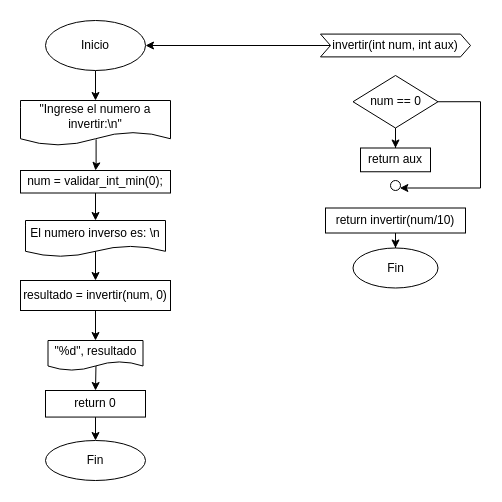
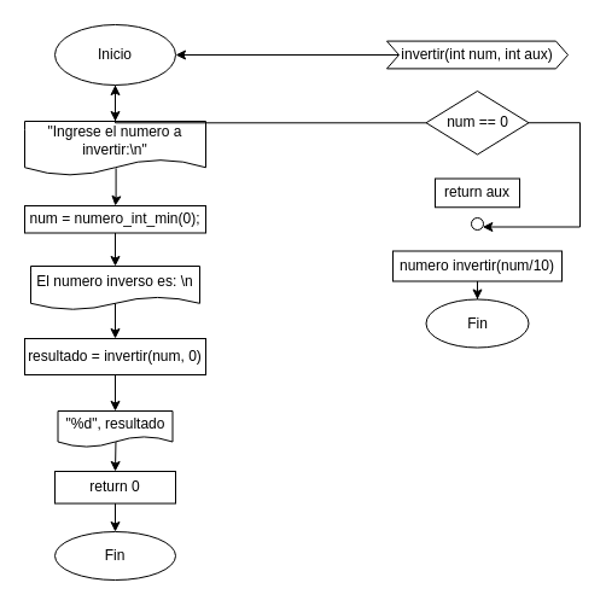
  <mxCell id="0" />
  <mxCell id="1" parent="0" />
  <mxCell id="2" value="" style="edgeStyle=orthogonalEdgeStyle;rounded=0;orthogonalLoop=1;jettySize=auto;html=1;" parent="1" source="3" target="5" edge="1"><mxGeometry relative="1" as="geometry" /></mxCell>
  <mxCell id="3" value="Inicio" style="ellipse;whiteSpace=wrap;html=1;" parent="1" vertex="1"><mxGeometry x="45" y="20" width="100" height="50" as="geometry" /></mxCell>
  <mxCell id="4" value="" style="edgeStyle=orthogonalEdgeStyle;rounded=0;orthogonalLoop=1;jettySize=auto;html=1;exitX=0.504;exitY=0.863;exitDx=0;exitDy=0;exitPerimeter=0;" parent="1" source="5" target="7" edge="1"><mxGeometry relative="1" as="geometry" /></mxCell>
  <mxCell id="5" value="&quot;Ingrese el numero a invertir:\n&quot;" style="shape=document;whiteSpace=wrap;html=1;boundedLbl=1;" parent="1" vertex="1"><mxGeometry x="20" y="100" width="150" height="45" as="geometry" /></mxCell>
  <mxCell id="6" value="" style="edgeStyle=orthogonalEdgeStyle;rounded=0;orthogonalLoop=1;jettySize=auto;html=1;" parent="1" source="7" target="9" edge="1"><mxGeometry relative="1" as="geometry" /></mxCell>
- <mxCell id="7" value="num = validar_int_min(0);" style="whiteSpace=wrap;html=1;" parent="1" vertex="1"><mxGeometry x="20" y="170" width="150" height="22.5" as="geometry" /></mxCell>
+ <mxCell id="7" value="num = numero_int_min(0);" style="whiteSpace=wrap;html=1;" parent="1" vertex="1"><mxGeometry x="20" y="170" width="150" height="22.5" as="geometry" /></mxCell>
  <mxCell id="8" value="" style="edgeStyle=orthogonalEdgeStyle;rounded=0;orthogonalLoop=1;jettySize=auto;html=1;exitX=0.5;exitY=0.828;exitDx=0;exitDy=0;exitPerimeter=0;" edge="1" parent="1" source="9" target="21"><mxGeometry relative="1" as="geometry" /></mxCell>
  <mxCell id="9" value="El numero inverso es: \n" style="shape=document;whiteSpace=wrap;html=1;boundedLbl=1;" parent="1" vertex="1"><mxGeometry x="25" y="220" width="140" height="36.25" as="geometry" /></mxCell>
  <mxCell id="10" value="" style="edgeStyle=orthogonalEdgeStyle;rounded=0;orthogonalLoop=1;jettySize=auto;html=1;" parent="1" source="11" target="12" edge="1"><mxGeometry relative="1" as="geometry" /></mxCell>
  <mxCell id="11" value="return 0" style="whiteSpace=wrap;html=1;" parent="1" vertex="1"><mxGeometry x="45" y="390" width="100" height="26.56" as="geometry" /></mxCell>
  <mxCell id="12" value="Fin" style="ellipse;whiteSpace=wrap;html=1;" parent="1" vertex="1"><mxGeometry x="45" y="440" width="100" height="40" as="geometry" /></mxCell>
  <mxCell id="13" value="" style="edgeStyle=orthogonalEdgeStyle;rounded=0;orthogonalLoop=1;jettySize=auto;html=1;" parent="1" source="14" target="3" edge="1"><mxGeometry relative="1" as="geometry" /></mxCell>
  <mxCell id="14" value="invertir(int num, int aux)" style="shape=step;perimeter=stepPerimeter;whiteSpace=wrap;html=1;fixedSize=1;size=10;" parent="1" vertex="1"><mxGeometry x="320" y="33.59" width="150" height="22.81" as="geometry" /></mxCell>
- <mxCell id="15" value="" style="edgeStyle=orthogonalEdgeStyle;rounded=0;orthogonalLoop=1;jettySize=auto;html=1;" edge="1" parent="1" source="16" target="24"><mxGeometry relative="1" as="geometry" /></mxCell>
+ <mxCell id="15" value="" style="edgeStyle=orthogonalEdgeStyle;rounded=0;orthogonalLoop=1;jettySize=auto;html=1;" edge="1" parent="1" source="16" target="3"><mxGeometry relative="1" as="geometry" /></mxCell>
  <mxCell id="16" value="num == 0" style="rhombus;whiteSpace=wrap;html=1;" parent="1" vertex="1"><mxGeometry x="352.5" y="74.99" width="85" height="52.51" as="geometry" /></mxCell>
  <mxCell id="17" value="" style="edgeStyle=orthogonalEdgeStyle;rounded=0;orthogonalLoop=1;jettySize=auto;html=1;" parent="1" source="18" target="19" edge="1"><mxGeometry relative="1" as="geometry" /></mxCell>
- <mxCell id="18" value="return invertir(num/10)" style="whiteSpace=wrap;html=1;" parent="1" vertex="1"><mxGeometry x="325" y="207.5" width="140" height="25" as="geometry" /></mxCell>
+ <mxCell id="18" value="numero invertir(num/10)" style="whiteSpace=wrap;html=1;" parent="1" vertex="1"><mxGeometry x="325" y="207.5" width="140" height="25" as="geometry" /></mxCell>
  <mxCell id="19" value="Fin" style="ellipse;whiteSpace=wrap;html=1;" parent="1" vertex="1"><mxGeometry x="352.5" y="247.5" width="85" height="40" as="geometry" /></mxCell>
  <mxCell id="20" value="" style="edgeStyle=orthogonalEdgeStyle;rounded=0;orthogonalLoop=1;jettySize=auto;html=1;" edge="1" parent="1" source="21" target="23"><mxGeometry relative="1" as="geometry" /></mxCell>
  <mxCell id="21" value="resultado = invertir(num, 0)" style="rounded=0;whiteSpace=wrap;html=1;" vertex="1" parent="1"><mxGeometry x="20" y="280" width="150" height="30" as="geometry" /></mxCell>
  <mxCell id="22" style="edgeStyle=orthogonalEdgeStyle;rounded=0;orthogonalLoop=1;jettySize=auto;html=1;entryX=0.5;entryY=0;entryDx=0;entryDy=0;exitX=0.505;exitY=0.829;exitDx=0;exitDy=0;exitPerimeter=0;" edge="1" parent="1" source="23" target="11"><mxGeometry relative="1" as="geometry" /></mxCell>
  <mxCell id="23" value="&quot;%d&quot;, resultado" style="shape=document;whiteSpace=wrap;html=1;boundedLbl=1;rounded=0;" vertex="1" parent="1"><mxGeometry x="47.5" y="340" width="95" height="30" as="geometry" /></mxCell>
  <mxCell id="24" value="return aux" style="whiteSpace=wrap;html=1;" vertex="1" parent="1"><mxGeometry x="360" y="147.5" width="70" height="23.75" as="geometry" /></mxCell>
  <mxCell id="25" value="" style="edgeStyle=orthogonalEdgeStyle;rounded=0;orthogonalLoop=1;jettySize=auto;html=1;exitX=1;exitY=0.5;exitDx=0;exitDy=0;" edge="1" parent="1" source="16" target="26"><mxGeometry relative="1" as="geometry"><mxPoint x="395" y="187.5" as="targetPoint" /><mxPoint x="438" y="101.5" as="sourcePoint" /><Array as="points"><mxPoint x="480" y="101.5" /><mxPoint x="480" y="187.5" /><mxPoint x="400" y="187.5" /></Array></mxGeometry></mxCell>
  <mxCell id="26" value="" style="ellipse;whiteSpace=wrap;html=1;aspect=fixed;" vertex="1" parent="1"><mxGeometry x="390" y="180" width="10" height="10" as="geometry" /></mxCell>
